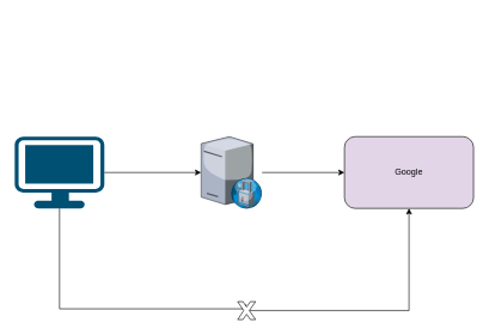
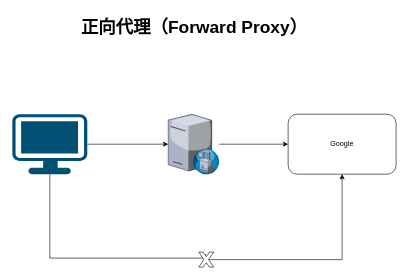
  <mxCell id="0" />
  <mxCell id="1" parent="0" />
  <mxCell id="2" style="edgeStyle=orthogonalEdgeStyle;rounded=0;orthogonalLoop=1;jettySize=auto;html=1;" edge="1" parent="1" source="4" target="6"><mxGeometry relative="1" as="geometry" /></mxCell>
  <mxCell id="3" style="edgeStyle=orthogonalEdgeStyle;rounded=0;orthogonalLoop=1;jettySize=auto;html=1;exitX=0.5;exitY=1;exitDx=0;exitDy=0;exitPerimeter=0;entryX=0.33;entryY=0.5;entryDx=0;entryDy=0;entryPerimeter=0;" edge="1" parent="1" source="4" target="9"><mxGeometry relative="1" as="geometry"><Array as="points"><mxPoint x="83" y="430" /><mxPoint x="339" y="430" /></Array></mxGeometry></mxCell>
  <mxCell id="4" value="" style="points=[[0.03,0.03,0],[0.5,0,0],[0.97,0.03,0],[1,0.4,0],[0.97,0.745,0],[0.5,1,0],[0.03,0.745,0],[0,0.4,0]];verticalLabelPosition=bottom;sketch=0;html=1;verticalAlign=top;aspect=fixed;align=center;pointerEvents=1;shape=mxgraph.cisco19.workstation;fillColor=#005073;strokeColor=none;" vertex="1" parent="1"><mxGeometry x="20" y="190" width="125" height="100" as="geometry" /></mxCell>
  <mxCell id="5" style="edgeStyle=orthogonalEdgeStyle;rounded=0;orthogonalLoop=1;jettySize=auto;html=1;entryX=0;entryY=0.5;entryDx=0;entryDy=0;" edge="1" parent="1" source="6" target="7"><mxGeometry relative="1" as="geometry" /></mxCell>
  <mxCell id="6" value="" style="verticalLabelPosition=bottom;sketch=0;aspect=fixed;html=1;verticalAlign=top;strokeColor=none;align=center;outlineConnect=0;shape=mxgraph.citrix.proxy_server;" vertex="1" parent="1"><mxGeometry x="280" y="190" width="85" height="100" as="geometry" /></mxCell>
- <mxCell id="7" value="Google" style="rounded=1;whiteSpace=wrap;html=1;fillColor=#e1d5e7;" vertex="1" parent="1"><mxGeometry x="480" y="190" width="180" height="100" as="geometry" /></mxCell>
+ <mxCell id="7" value="Google" style="rounded=1;whiteSpace=wrap;html=1;" vertex="1" parent="1"><mxGeometry x="480" y="190" width="180" height="100" as="geometry" /></mxCell>
  <mxCell id="8" style="edgeStyle=orthogonalEdgeStyle;rounded=0;orthogonalLoop=1;jettySize=auto;html=1;exitX=0.65;exitY=0.5;exitDx=0;exitDy=0;exitPerimeter=0;entryX=0.5;entryY=1;entryDx=0;entryDy=0;" edge="1" parent="1" source="9" target="7"><mxGeometry relative="1" as="geometry" /></mxCell>
  <mxCell id="9" value="" style="verticalLabelPosition=bottom;verticalAlign=top;html=1;shape=mxgraph.basic.x" vertex="1" parent="1"><mxGeometry x="331" y="420" width="25" height="25" as="geometry" /></mxCell>
+ <mxCell id="10" value="&lt;b&gt;&lt;font style=&quot;font-size: 29px;&quot;&gt;正向代理（Forward Proxy）&lt;/font&gt;&lt;/b&gt;" style="text;html=1;align=center;verticalAlign=middle;resizable=0;points=[];autosize=1;strokeColor=none;fillColor=none;" vertex="1" parent="1"><mxGeometry x="122.5" y="20" width="400" height="50" as="geometry" /></mxCell>
